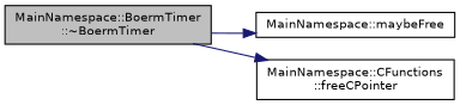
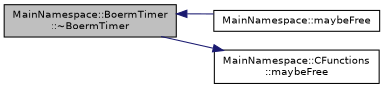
  digraph {
    rankdir=LR
    node [color=black fillcolor=white fontname=Helvetica fontsize=10 shape=record style=filled]
    edge [color=midnightblue fontname=Helvetica fontsize=10 labelfontname=Helvetica labelfontsize=10 style=solid]
    n1 [fillcolor=grey75 fontcolor=black height=0.2 label="MainNamespace::BoermTimer\l::~BoermTimer" width=0.4]
    n2 [height=0.2 label="MainNamespace::maybeFree" width=0.4]
-   n3 [height=0.2 label="MainNamespace::CFunctions\l::freeCPointer" width=0.4]
-   n1 -> n2
+   n3 [height=0.2 label="MainNamespace::CFunctions\l::maybeFree" width=0.4]
+   n2 -> n1
    n1 -> n3
  }
